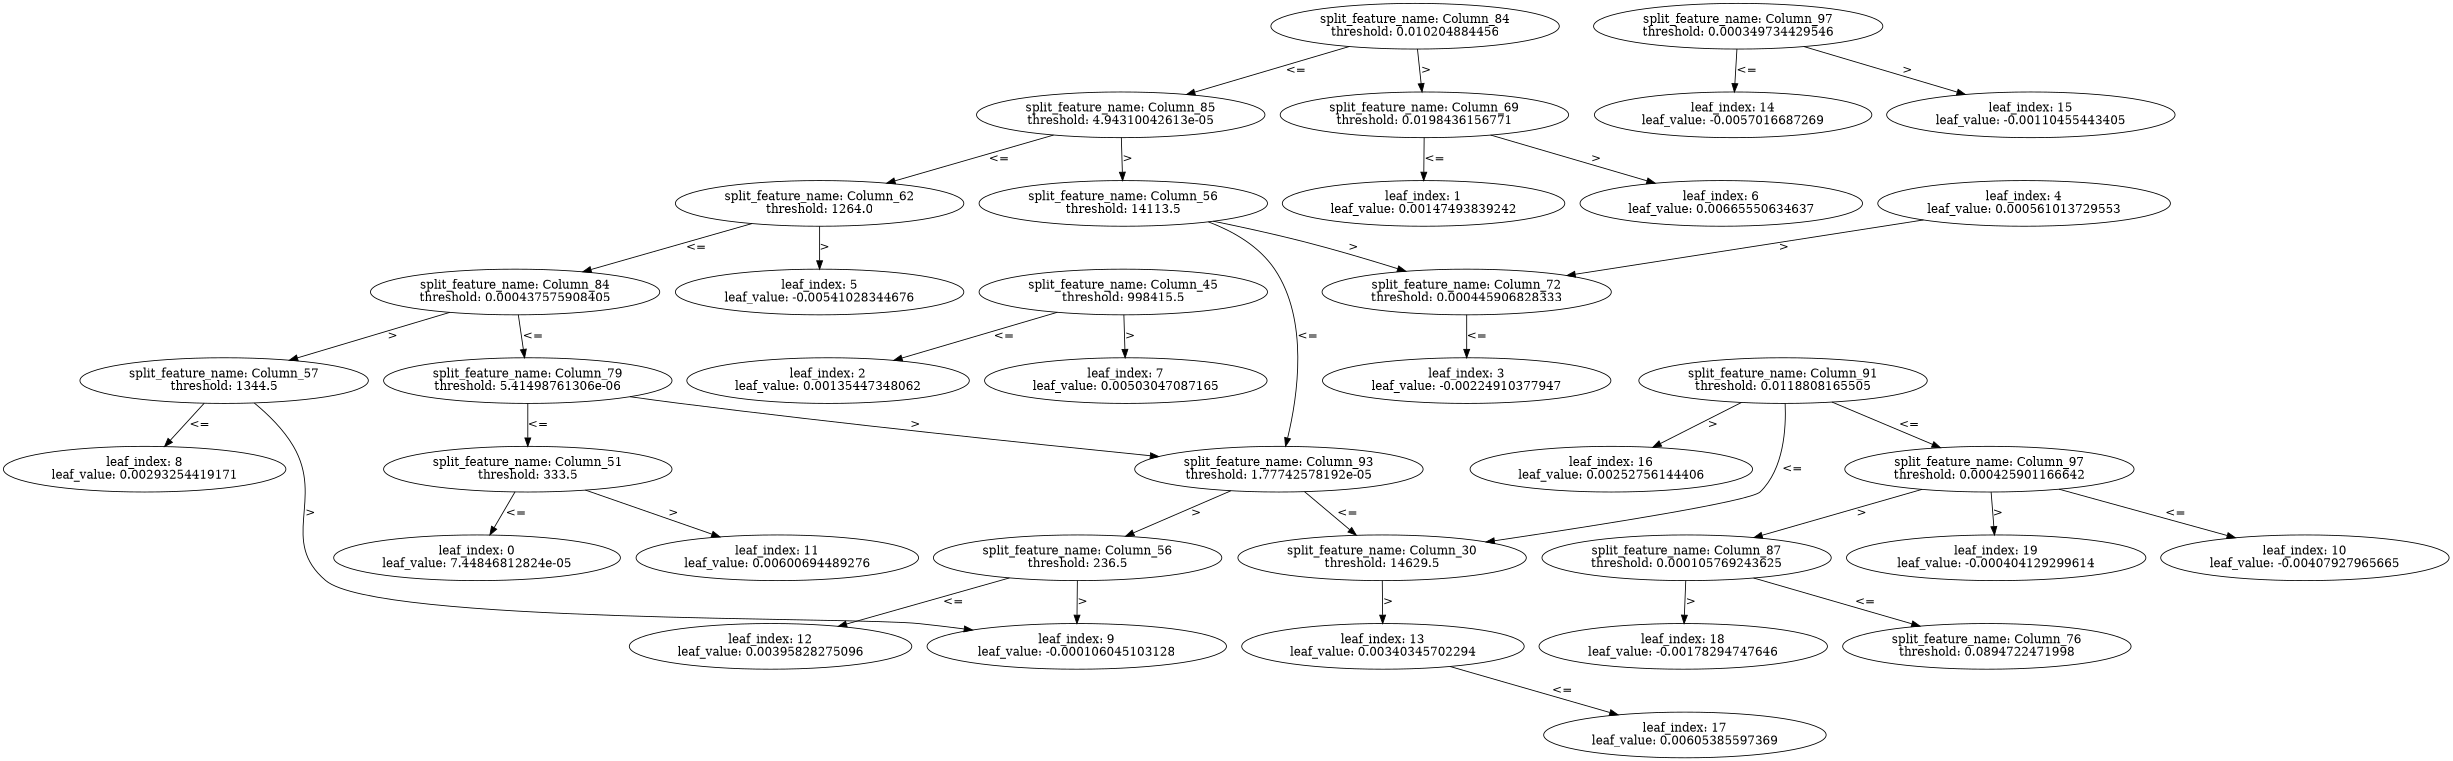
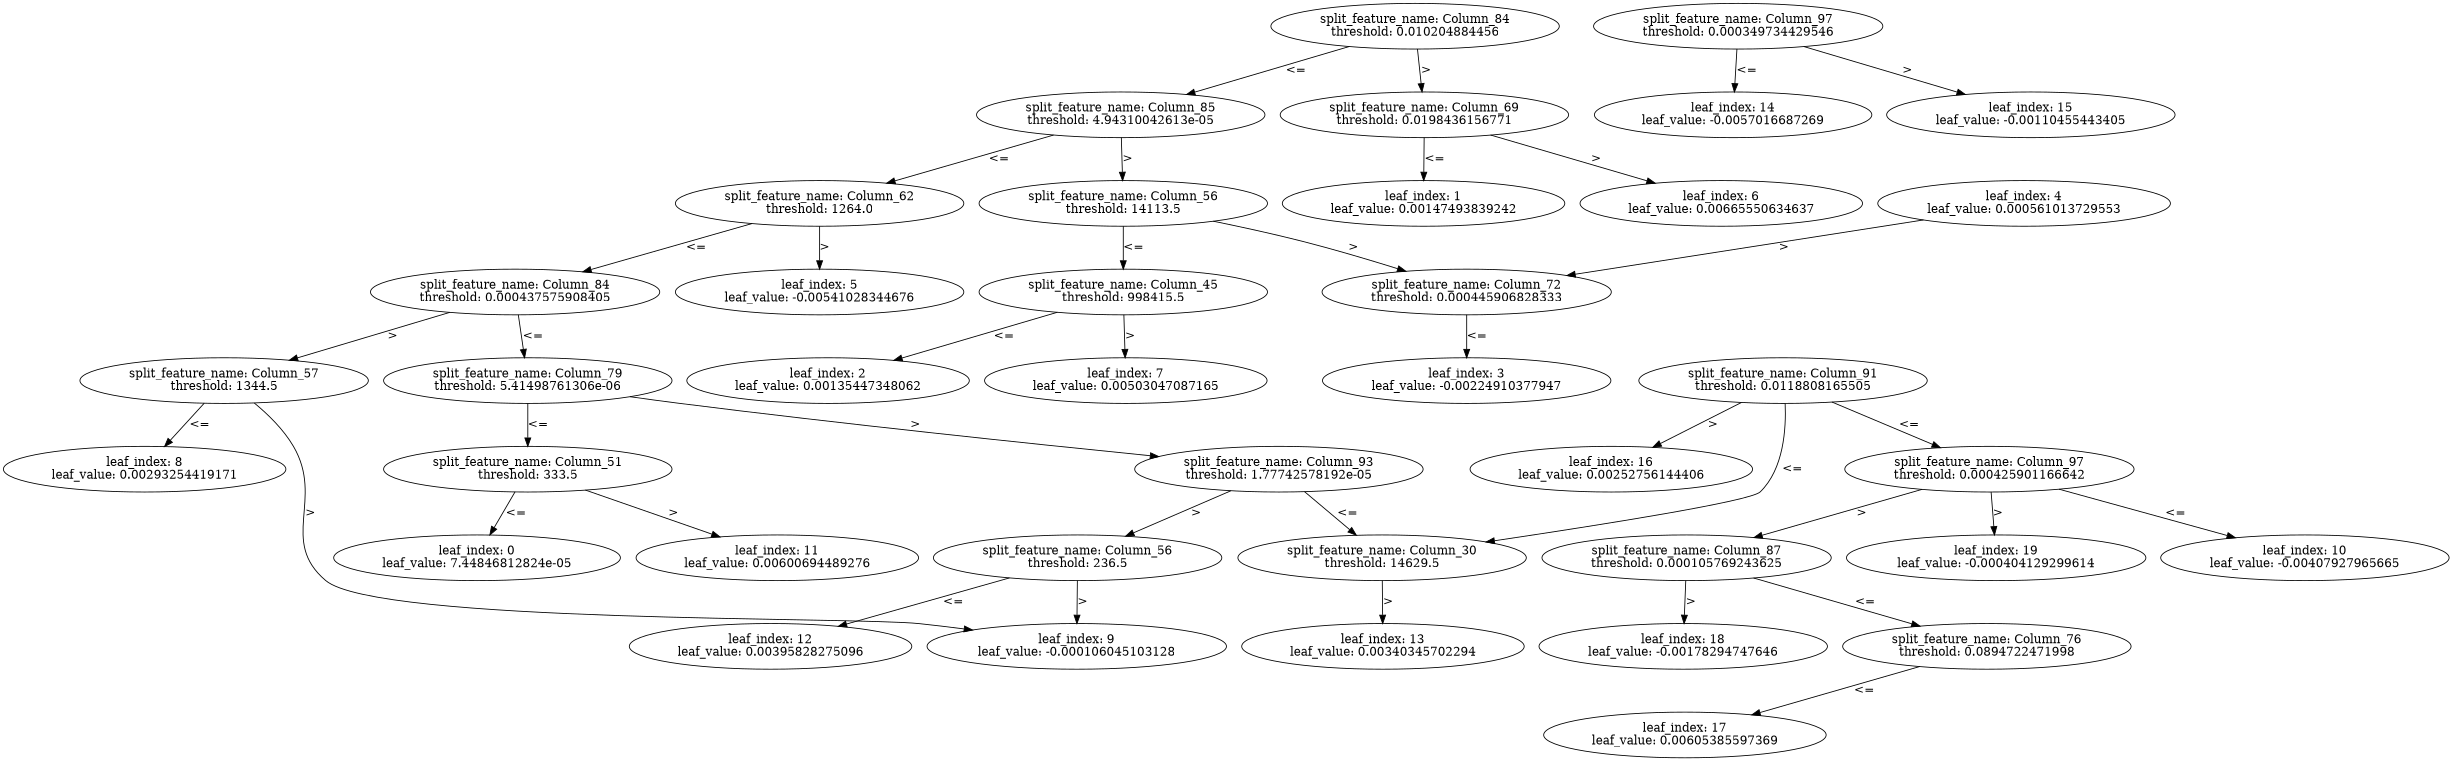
  digraph {
    n1 [label="split_feature_name: Column_84\nthreshold: 0.010204884456"]
    n2 [label="split_feature_name: Column_85\nthreshold: 4.94310042613e-05"]
    n3 [label="split_feature_name: Column_69\nthreshold: 0.0198436156771"]
    n4 [label="split_feature_name: Column_62\nthreshold: 1264.0"]
    n5 [label="split_feature_name: Column_56\nthreshold: 14113.5"]
    n6 [label="leaf_index: 1\nleaf_value: 0.00147493839242"]
    n7 [label="leaf_index: 6\nleaf_value: 0.00665550634637"]
    n8 [label="split_feature_name: Column_84\nthreshold: 0.000437575908405"]
    n9 [label="leaf_index: 5\nleaf_value: -0.00541028344676"]
    n10 [label="split_feature_name: Column_45\nthreshold: 998415.5"]
    n11 [label="split_feature_name: Column_72\nthreshold: 0.000445906828333"]
    n12 [label="split_feature_name: Column_79\nthreshold: 5.41498761306e-06"]
    n13 [label="split_feature_name: Column_57\nthreshold: 1344.5"]
    n14 [label="split_feature_name: Column_51\nthreshold: 333.5"]
    n15 [label="split_feature_name: Column_93\nthreshold: 1.77742578192e-05"]
    n16 [label="leaf_index: 8\nleaf_value: 0.00293254419171"]
    n17 [label="leaf_index: 9\nleaf_value: -0.000106045103128"]
    n18 [label="leaf_index: 0\nleaf_value: 7.44846812824e-05"]
    n19 [label="leaf_index: 11\nleaf_value: 0.00600694489276"]
    n20 [label="split_feature_name: Column_30\nthreshold: 14629.5"]
    n21 [label="split_feature_name: Column_56\nthreshold: 236.5"]
    n22 [label="leaf_index: 13\nleaf_value: 0.00340345702294"]
    n23 [label="leaf_index: 12\nleaf_value: 0.00395828275096"]
    n24 [label="split_feature_name: Column_91\nthreshold: 0.0118808165505"]
    n25 [label="split_feature_name: Column_97\nthreshold: 0.000425901166642"]
    n26 [label="leaf_index: 16\nleaf_value: 0.00252756144406"]
    n27 [label="leaf_index: 10\nleaf_value: -0.00407927965665"]
    n28 [label="split_feature_name: Column_87\nthreshold: 0.000105769243625"]
    n29 [label="leaf_index: 19\nleaf_value: -0.000404129299614"]
    n30 [label="split_feature_name: Column_76\nthreshold: 0.0894722471998"]
    n31 [label="leaf_index: 18\nleaf_value: -0.00178294747646"]
    n32 [label="leaf_index: 17\nleaf_value: 0.00605385597369"]
    n33 [label="split_feature_name: Column_97\nthreshold: 0.000349734429546"]
    n34 [label="leaf_index: 14\nleaf_value: -0.0057016687269"]
    n35 [label="leaf_index: 15\nleaf_value: -0.00110455443405"]
    n36 [label="leaf_index: 2\nleaf_value: 0.00135447348062"]
    n37 [label="leaf_index: 7\nleaf_value: 0.00503047087165"]
    n38 [label="leaf_index: 3\nleaf_value: -0.00224910377947"]
    n39 [label="leaf_index: 4\nleaf_value: 0.000561013729553"]
    n1 -> n2 [label="<="]
    n1 -> n3 [label=">"]
    n2 -> n4 [label="<="]
    n2 -> n5 [label=">"]
    n3 -> n6 [label="<="]
    n3 -> n7 [label=">"]
    n4 -> n8 [label="<="]
    n4 -> n9 [label=">"]
-   n5 -> n15 [label="<="]
+   n5 -> n10 [label="<="]
    n5 -> n11 [label=">"]
    n8 -> n12 [label="<="]
    n8 -> n13 [label=">"]
    n10 -> n36 [label="<="]
    n10 -> n37 [label=">"]
    n11 -> n38 [label="<="]
    n12 -> n14 [label="<="]
    n12 -> n15 [label=">"]
    n13 -> n16 [label="<="]
    n13 -> n17 [label=">"]
    n14 -> n18 [label="<="]
    n14 -> n19 [label=">"]
    n15 -> n20 [label="<="]
    n15 -> n21 [label=">"]
    n20 -> n22 [label=">"]
    n21 -> n17 [label=">"]
    n21 -> n23 [label="<="]
    n24 -> n20 [label="<="]
    n24 -> n25 [label="<="]
    n24 -> n26 [label=">"]
    n25 -> n27 [label="<="]
    n25 -> n28 [label=">"]
    n25 -> n29 [label=">"]
    n28 -> n30 [label="<="]
    n28 -> n31 [label=">"]
-   n22 -> n32 [label="<="]
+   n30 -> n32 [label="<="]
    n33 -> n34 [label="<="]
    n33 -> n35 [label=">"]
    n39 -> n11 [label=">"]
  }
